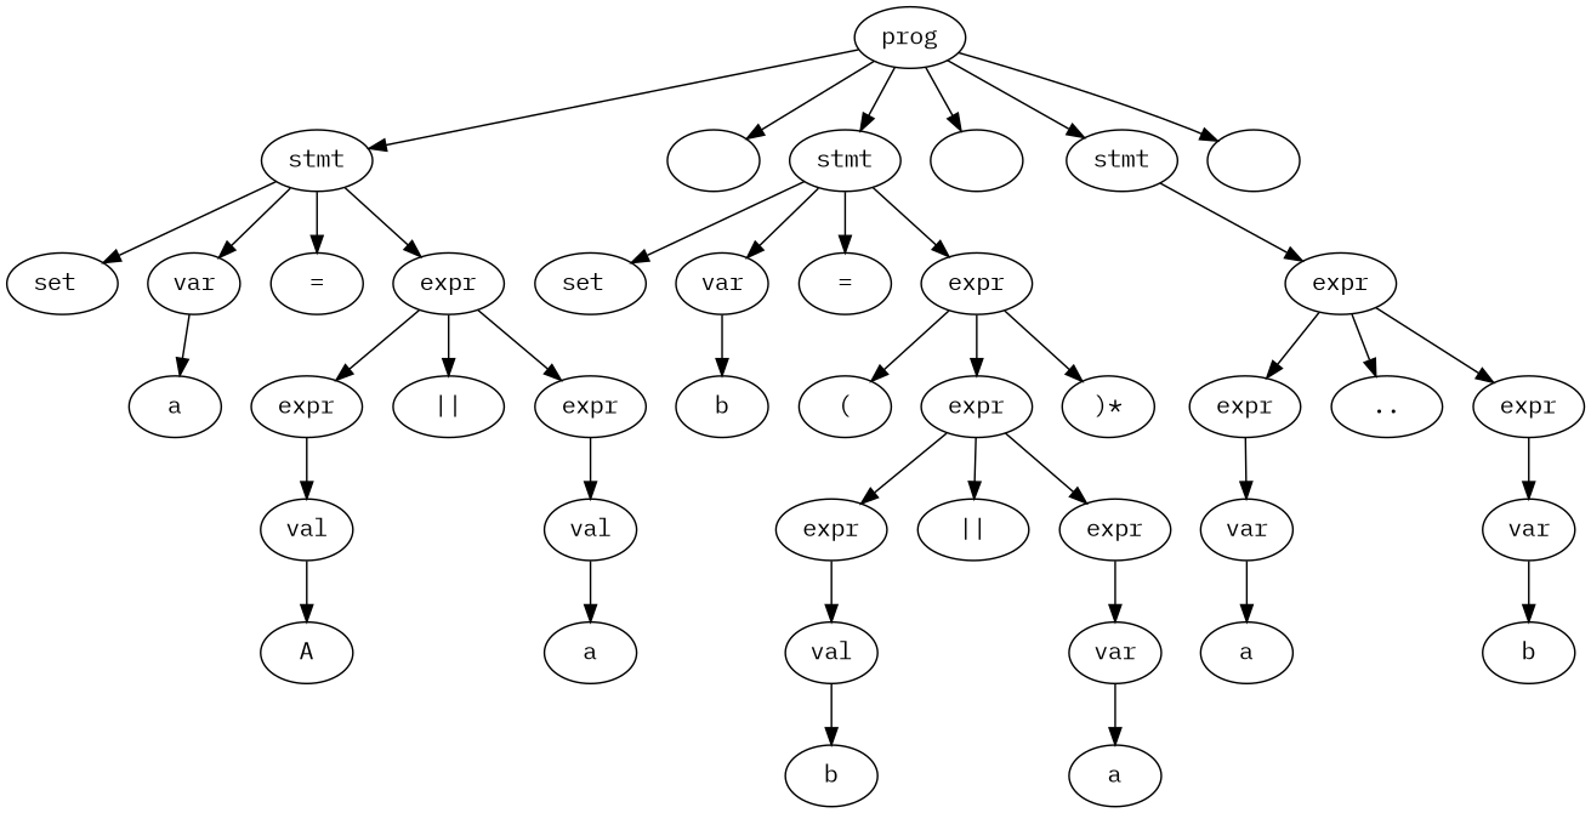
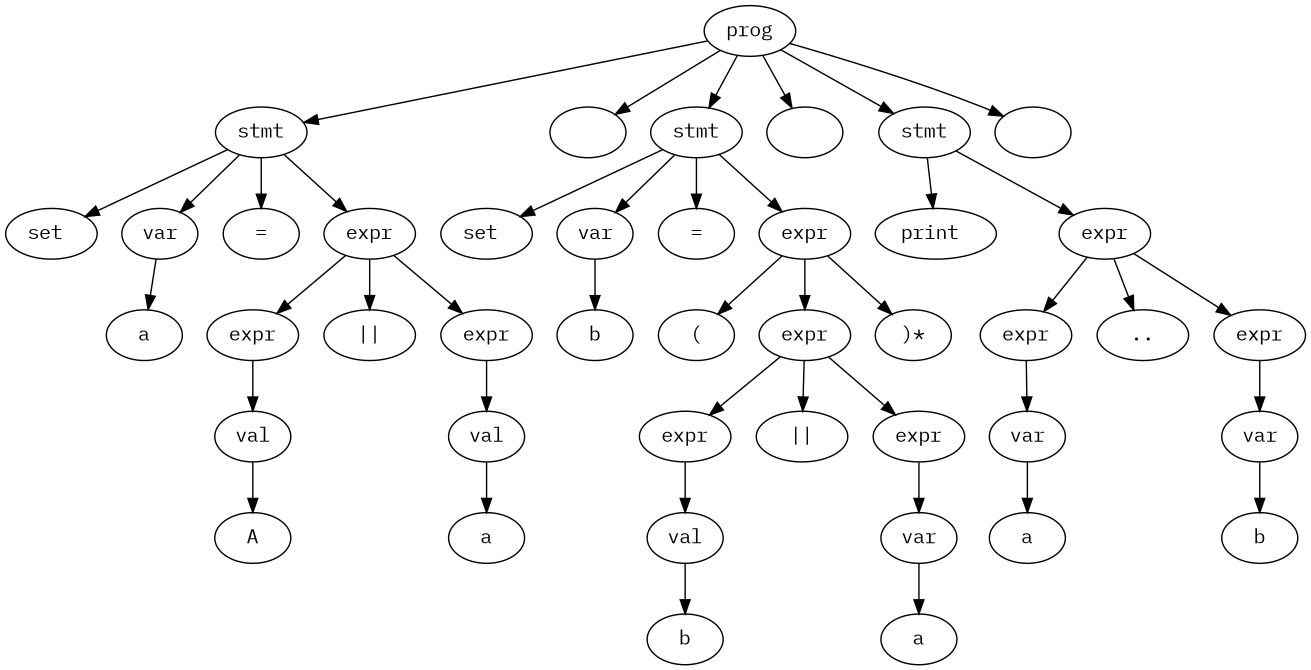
  digraph {
    fontname="IBM Plex Mono"
    node [fontname="IBM Plex Mono"]
    edge [fontname="IBM Plex Mono"]
    n1 [label=prog]
    n2 [label=stmt]
    n3 [label="\n"]
    n4 [label=stmt]
    n5 [label="\n"]
    n6 [label=stmt]
    n7 [label="\n"]
    n8 [label="set "]
    n9 [label=var]
    n10 [label=" = "]
    n11 [label=expr]
    n12 [label="set "]
    n13 [label=var]
    n14 [label=" = "]
    n15 [label=expr]
+   n16 [label="print "]
    n17 [label=expr]
    n18 [label=a]
    n19 [label=expr]
    n20 [label=" || "]
    n21 [label=expr]
    n22 [label=val]
    n23 [label=val]
    n24 [label=A]
    n25 [label=a]
    n26 [label=b]
    n27 [label="("]
    n28 [label=expr]
    n29 [label=")*"]
    n30 [label=expr]
    n31 [label=" || "]
    n32 [label=expr]
    n33 [label=val]
    n34 [label=var]
    n35 [label=b]
    n36 [label=a]
    n37 [label=expr]
    n38 [label=" .. "]
    n39 [label=expr]
    n40 [label=var]
    n41 [label=var]
    n42 [label=a]
    n43 [label=b]
    n1 -> n2
    n1 -> n3
    n1 -> n4
    n1 -> n5
    n1 -> n6
    n1 -> n7
    n2 -> n8
    n2 -> n9
    n2 -> n10
    n2 -> n11
    n4 -> n12
    n4 -> n13
    n4 -> n14
    n4 -> n15
+   n6 -> n16
    n6 -> n17
    n9 -> n18
    n11 -> n19
    n11 -> n20
    n11 -> n21
    n13 -> n26
    n15 -> n27
    n15 -> n28
    n15 -> n29
    n17 -> n37
    n17 -> n38
    n17 -> n39
    n19 -> n22
    n21 -> n23
    n22 -> n24
    n23 -> n25
    n28 -> n30
    n28 -> n31
    n28 -> n32
    n30 -> n33
    n32 -> n34
    n33 -> n35
    n34 -> n36
    n37 -> n40
    n39 -> n41
    n40 -> n42
    n41 -> n43
  }
